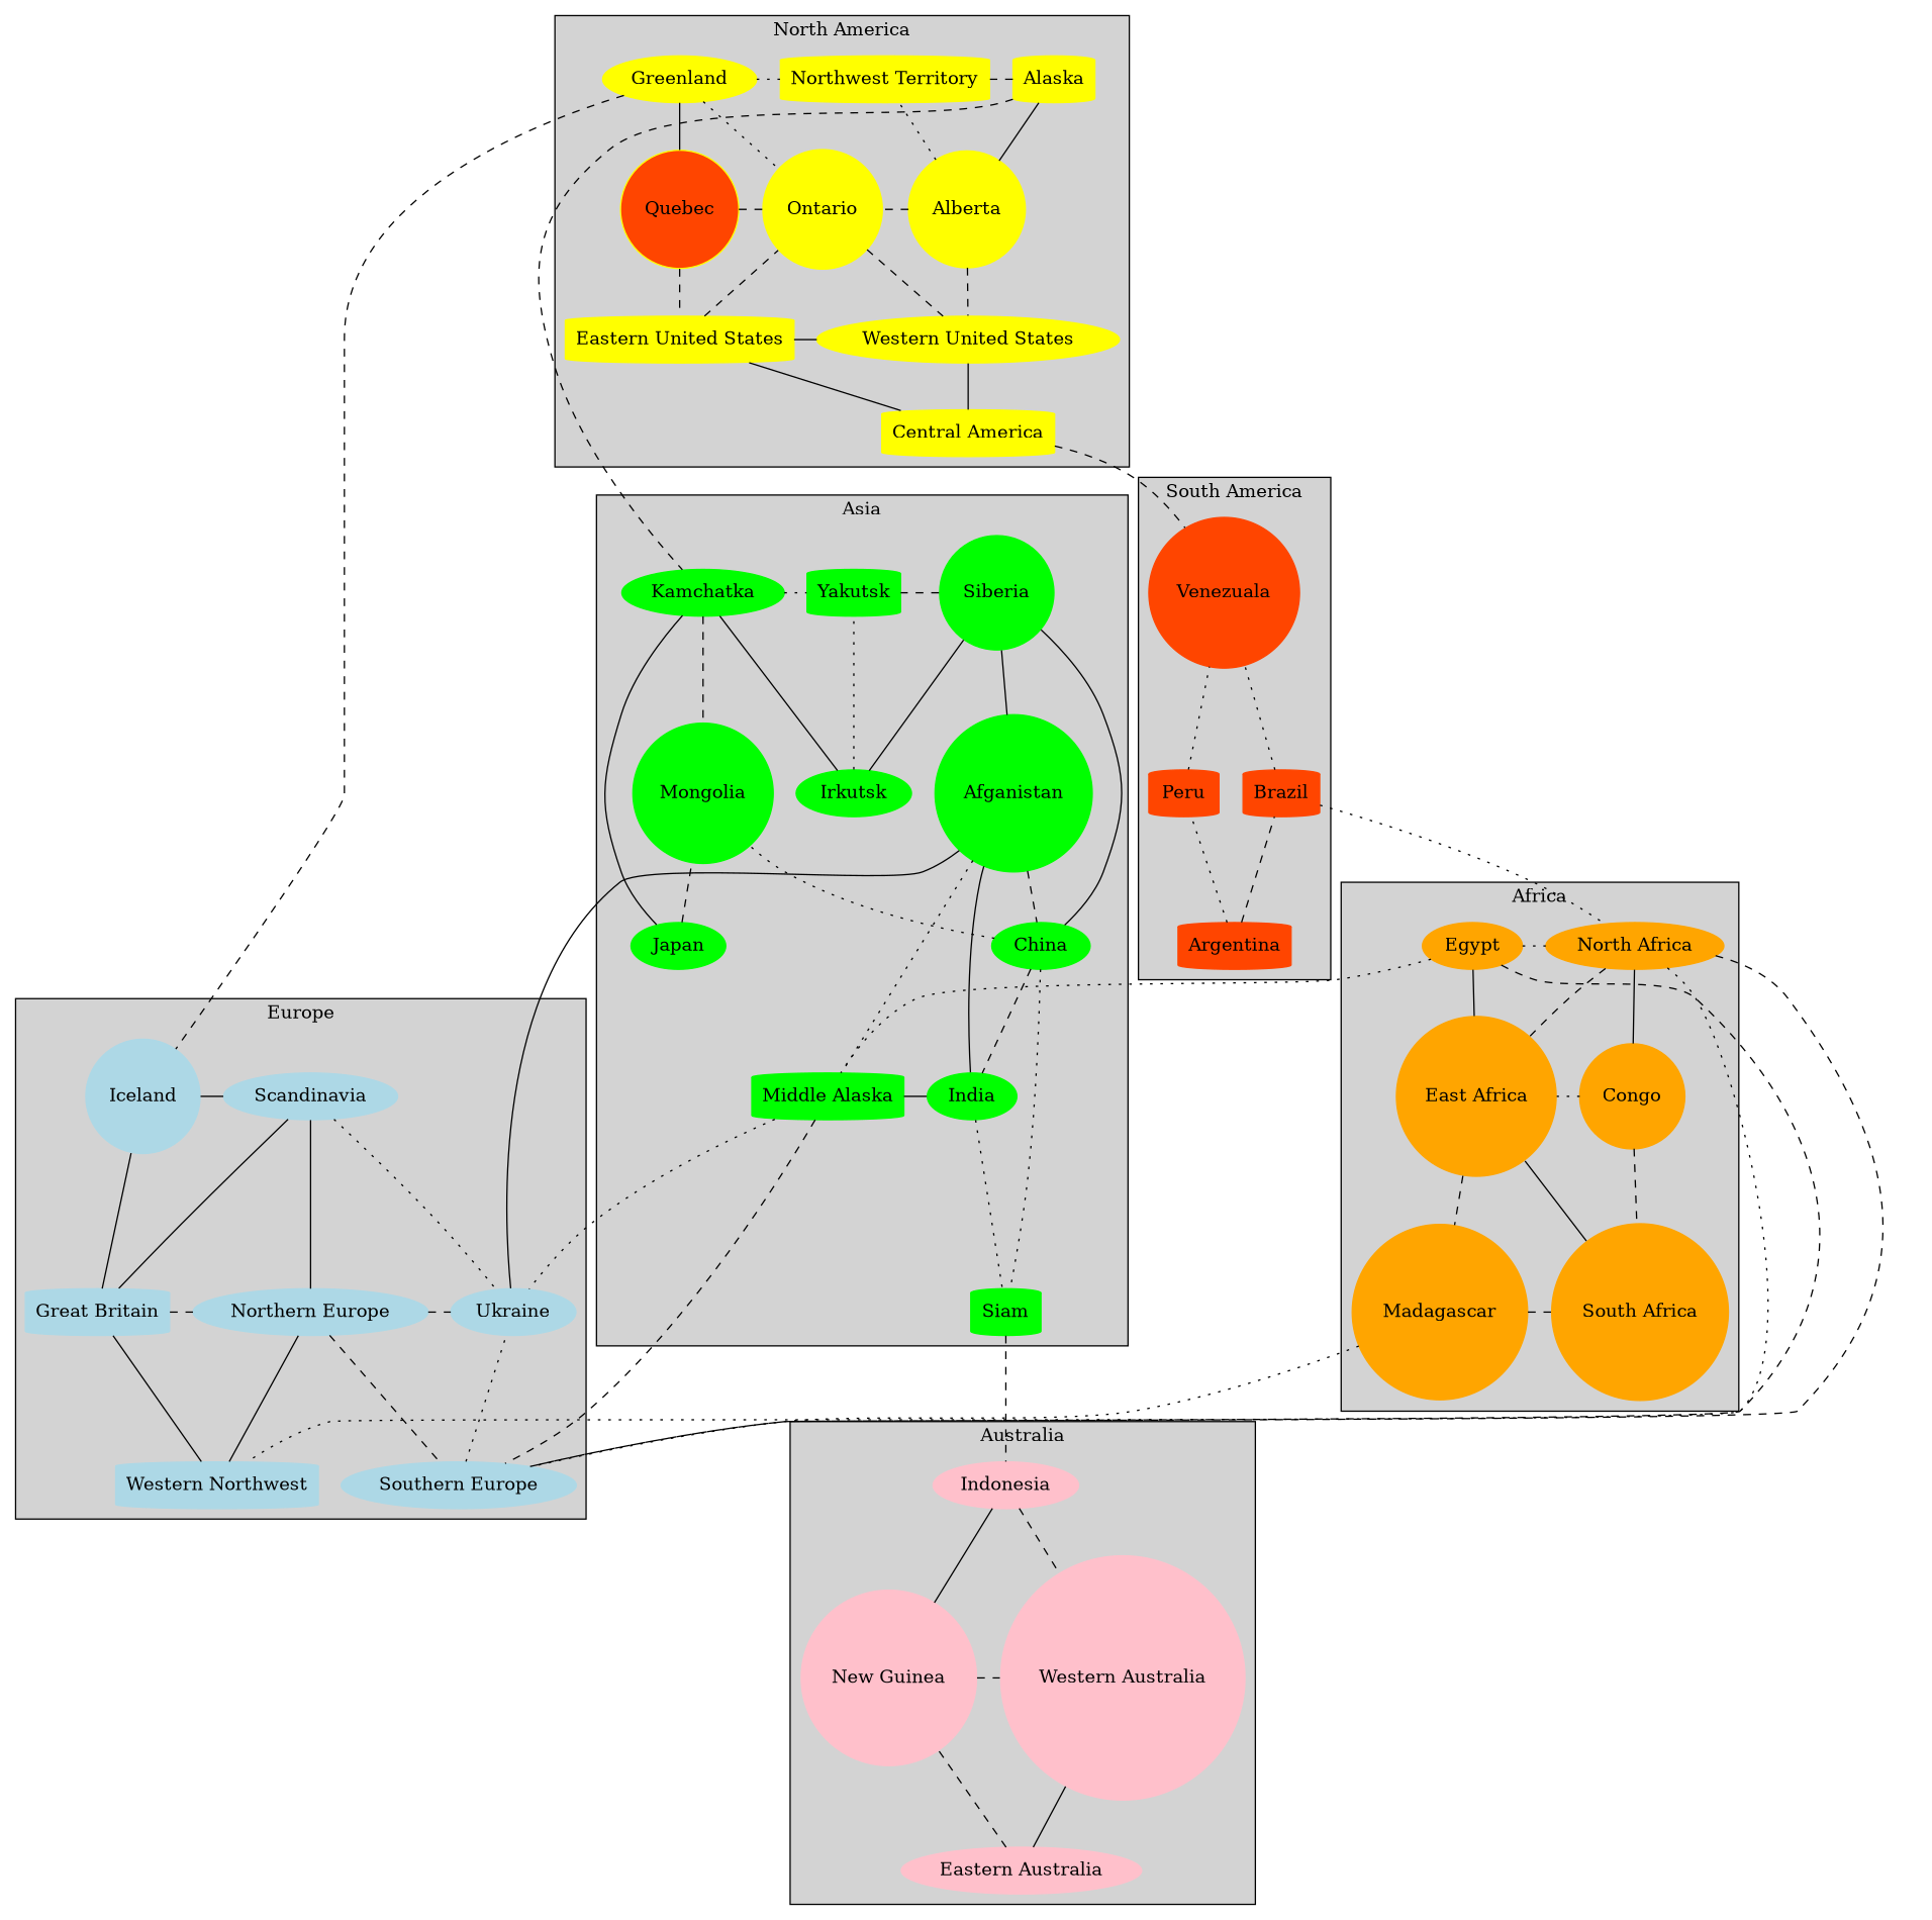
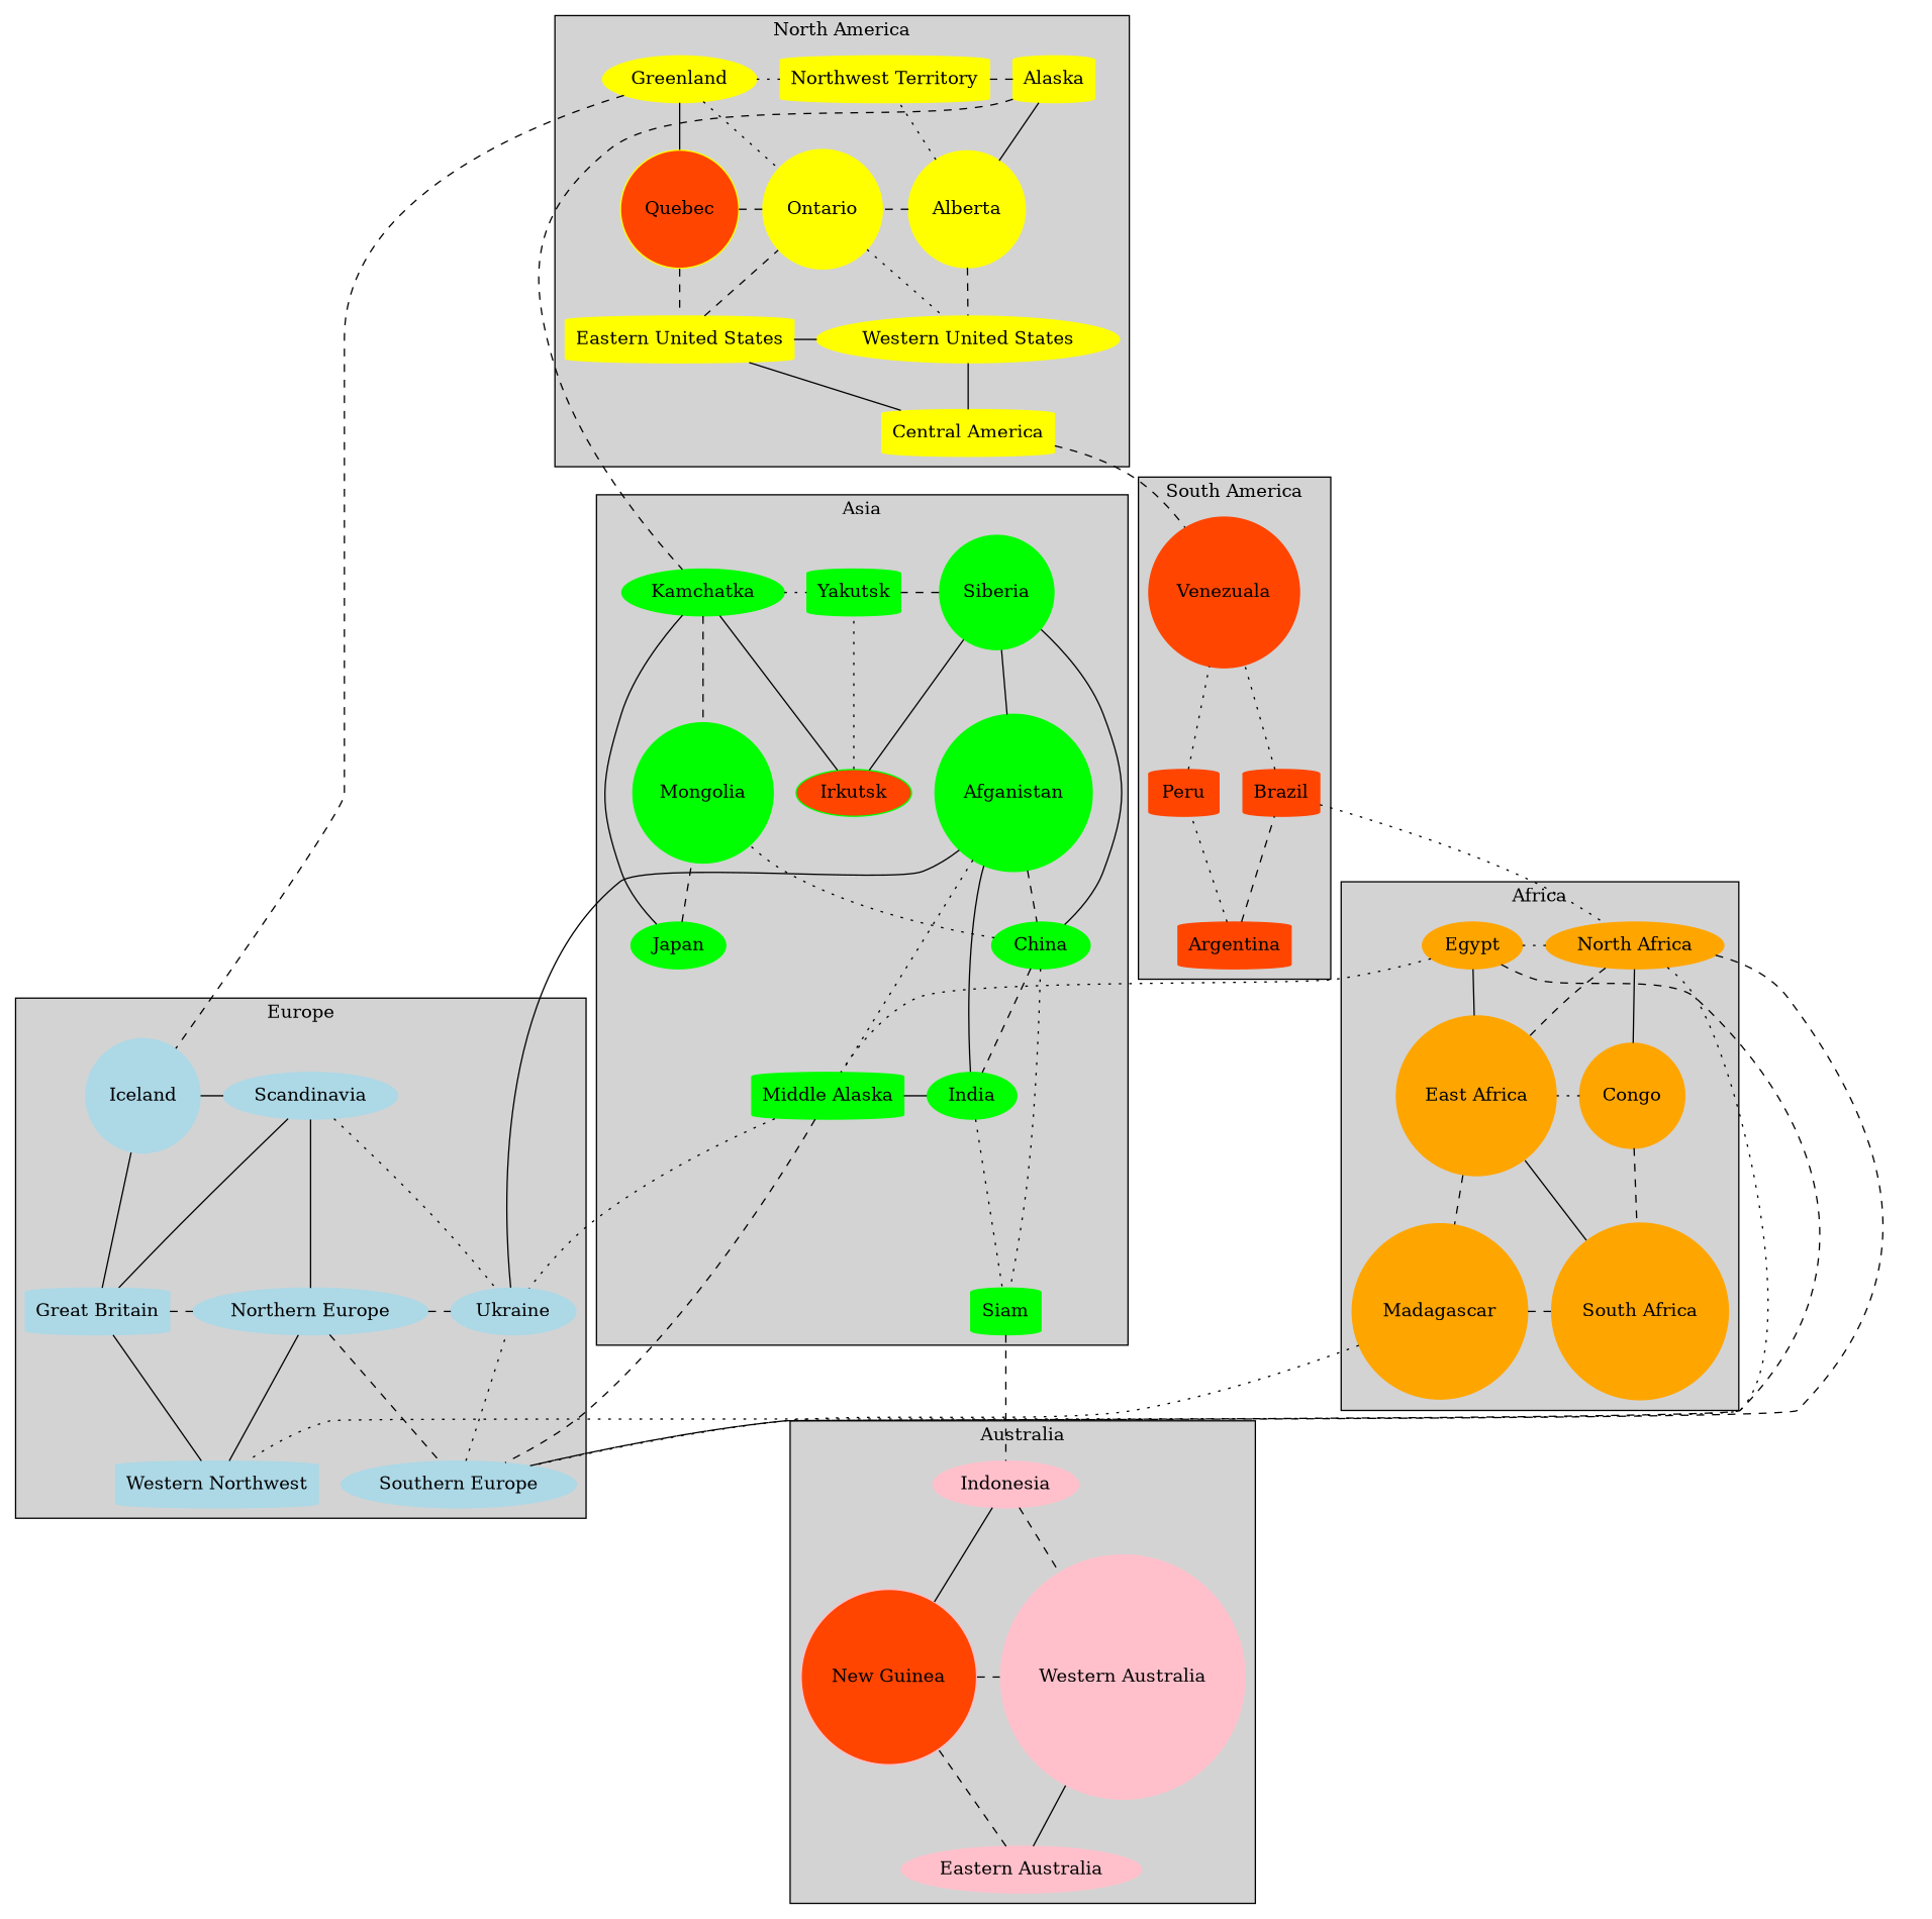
  digraph {
    node [color=green shape=ellipse style=filled]
    edge [arrowhead=none style=dashed]
    n1 [color=yellow label="Northwest Territory" shape=cylinder]
    Alaska [color=yellow shape=cylinder]
    Greenland [color=yellow]
    n4 [color=yellow fillcolor=orangered label=Quebec shape=circle]
    Alberta [color=yellow shape=circle]
    Ontario [color=yellow shape=circle]
    n7 [color=yellow label="Western United States"]
    n8 [color=yellow label="Eastern United States" shape=cylinder]
    n9 [color=yellow label="Central America" shape=cylinder]
    Venezuala [color=orangered shape=circle]
    Brazil [color=orangered shape=cylinder]
    Peru [color=orangered shape=cylinder]
    Argentina [color=orangered shape=cylinder]
    n14 [color=orange label="North Africa"]
    Egypt [color=orange]
    n16 [color=orange label="East Africa" shape=circle]
    Congo [color=orange shape=circle]
    n18 [color=orange label="South Africa" shape=circle]
    Madagascar [color=orange shape=circle]
    n20 [color=lightblue label="Great Britain" shape=cylinder]
    n21 [color=lightblue label="Northern Europe"]
    Ukraine [color=lightblue]
    Iceland [color=lightblue shape=circle]
    Scandinavia [color=lightblue]
    n25 [color=lightblue label="Western Northwest" shape=cylinder]
    n26 [color=lightblue label="Southern Europe"]
    Indonesia [color=pink]
-   n28 [color=pink label="New Guinea" shape=circle]
+   n28 [color=pink label="New Guinea" shape=circle fillcolor=orangered]
    n29 [color=pink label="Western Australia" shape=circle]
    n30 [color=pink label="Eastern Australia"]
    Siberia [shape=circle]
    Yakutsk [shape=cylinder]
    Kamchatka
    Afganistan [shape=circle]
-   Irkutsk
+   Irkutsk [fillcolor=orangered]
    Mongolia [shape=circle]
    China
    Japan
    n39 [label="Middle Alaska" shape=cylinder]
    India
    Siam [shape=cylinder]
    subgraph cluster_1 {
      label="North America"
      sort=0
      style=filled
      subgraph sub_2 {
        label="North America"
        rank=min
        sort=0
        style=filled
        n1
        Alaska
        Greenland
      }
      subgraph sub_3 {
        label="North America"
        rank=same
        sort=0
        style=filled
        n4
        Alberta
        Ontario
      }
      subgraph sub_4 {
        label="North America"
        rank=same
        sort=0
        style=filled
        n7
        n8
      }
      subgraph sub_5 {
        label="North America"
        rank=max
        sort=0
        style=filled
        n9
      }
    }
    subgraph cluster_6 {
      label="South America"
      sort=4
      style=filled
      subgraph sub_7 {
        label="South America"
        rank=min
        sort=4
        style=filled
        Venezuala
      }
      subgraph sub_8 {
        label="South America"
        rank=same
        sort=4
        style=filled
        Brazil
        Peru
      }
      subgraph sub_9 {
        label="South America"
        rank=max
        sort=4
        style=filled
        Argentina
      }
    }
    subgraph cluster_10 {
      label=Africa
      sort=5
      style=filled
      subgraph sub_11 {
        label=Africa
        rank=min
        sort=5
        style=filled
        n14
        Egypt
      }
      subgraph sub_12 {
        label=Africa
        rank=same
        sort=5
        style=filled
        n16
        Congo
      }
      subgraph sub_13 {
        label=Africa
        rank=max
        sort=5
        style=filled
        n18
        Madagascar
      }
    }
    subgraph cluster_14 {
      label=Europe
      sort=1
      style=filled
      subgraph sub_15 {
        label=Europe
        rank=same
        sort=1
        style=filled
        n20
        n21
        Ukraine
      }
      subgraph sub_16 {
        label=Europe
        rank=min
        sort=1
        style=filled
        Iceland
        Scandinavia
      }
      subgraph sub_17 {
        label=Europe
        rank=max
        sort=1
        style=filled
        n25
        n26
      }
    }
    subgraph cluster_18 {
      label=Australia
      sort=6
      style=filled
      subgraph sub_19 {
        label=Australia
        rank=min
        sort=6
        style=filled
        Indonesia
      }
      subgraph sub_20 {
        label=Australia
        rank=same
        sort=6
        style=filled
        n28
        n29
      }
      subgraph sub_21 {
        label=Australia
        rank=max
        sort=6
        style=filled
        n30
      }
    }
    subgraph cluster_22 {
      label=Asia
      sort=3
      style=filled
      subgraph sub_23 {
        label=Asia
        rank=min
        sort=3
        style=filled
        Siberia
        Yakutsk
        Kamchatka
      }
      subgraph sub_24 {
        label=Asia
        rank=same
        sort=3
        style=filled
        Afganistan
        Irkutsk
        Mongolia
      }
      subgraph sub_25 {
        label=Asia
        rank=same
        sort=3
        style=filled
        China
        Japan
      }
      subgraph sub_26 {
        label=Asia
        rank=same
        sort=3
        style=filled
        n39
        India
      }
      subgraph sub_27 {
        label=Asia
        rank=max
        sort=3
        style=filled
        Siam
      }
    }
    Alaska -> n1
    Alaska -> Alberta [style=solid]
    Alaska -> Kamchatka [constraint=false]
    Greenland -> n1 [style=dotted]
    Greenland -> Ontario [style=dotted]
    Greenland -> Iceland
    n4 -> Greenland [style=solid]
    n4 -> Ontario
    n4 -> n8
    Alberta -> n1 [style=dotted]
    Alberta -> Ontario
    Alberta -> n7
-   Ontario -> n7
+   Ontario -> n7 [style=dotted]
    n8 -> Ontario
    n8 -> n7 [style=solid]
    n9 -> n7 [style=solid]
    n9 -> n8 [style=solid]
    n9 -> Venezuala
    Brazil -> Venezuala [style=dotted]
    Brazil -> n14 [style=dotted]
    Peru -> Venezuala [style=dotted]
    Argentina -> Brazil
    Argentina -> Peru [style=dotted]
    n14 -> n25 [style=dotted]
    n14 -> n26
    Egypt -> n14 [style=dotted]
    Egypt -> n26
    Egypt -> n39 [style=dotted]
    n16 -> n14
    n16 -> Egypt [style=solid]
    n16 -> n18 [style=solid]
    n16 -> Madagascar
    Congo -> n14 [style=solid]
    Congo -> n16 [style=dotted]
    Congo -> n18
    Madagascar -> n18
    Madagascar -> n26 [style=dotted]
    n20 -> n21
    n20 -> Iceland [style=solid]
    n20 -> Scandinavia [style=solid]
    n20 -> n25 [style=solid]
    n21 -> Ukraine
    n21 -> Scandinavia [style=solid]
    n21 -> n25 [style=solid]
    n21 -> n26
    Iceland -> Scandinavia [style=solid]
    Scandinavia -> Ukraine [style=dotted]
    n26 -> Ukraine [style=dotted]
    Indonesia -> n28 [style=solid]
    Indonesia -> n29
    n28 -> n29
    n30 -> n28
    n30 -> n29 [style=solid]
    Siberia -> Yakutsk
    Kamchatka -> Yakutsk [style=dotted]
    Kamchatka -> Irkutsk [style=solid]
    Kamchatka -> Mongolia
    Afganistan -> Ukraine [style=solid]
    Afganistan -> Siberia [style=solid]
    Afganistan -> China
    Afganistan -> n39 [style=dotted]
    Afganistan -> India [style=solid]
    Irkutsk -> Siberia [style=solid]
    Irkutsk -> Yakutsk [style=dotted]
    China -> Siberia [style=solid]
    China -> Mongolia [style=dotted]
    China -> India
    China -> Siam [style=dotted]
    Japan -> Kamchatka [style=solid]
    Japan -> Mongolia
    n39 -> Ukraine [style=dotted]
    n39 -> n26
    India -> n39 [style=solid]
    India -> Siam [style=dotted]
    Siam -> Indonesia
  }
